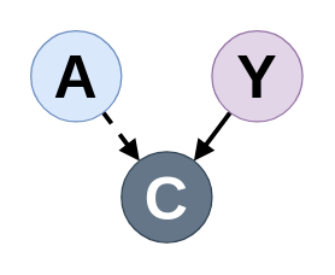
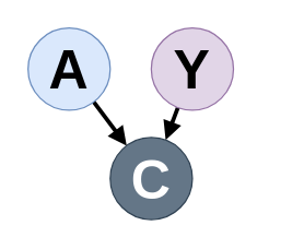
  <mxCell id="0" />
  <mxCell id="1" parent="0" />
- <mxCell id="2" value="" style="rounded=0;orthogonalLoop=1;jettySize=auto;html=1;endArrow=block;endFill=1;strokeWidth=3;dashed=1;" parent="1" source="3" target="5" edge="1"><mxGeometry relative="1" as="geometry" /></mxCell>
+ <mxCell id="2" value="" style="rounded=0;orthogonalLoop=1;jettySize=auto;html=1;endArrow=block;endFill=1;strokeWidth=3;" parent="1" source="3" target="5" edge="1"><mxGeometry relative="1" as="geometry" /></mxCell>
  <mxCell id="3" value="A" style="ellipse;whiteSpace=wrap;html=1;aspect=fixed;fillColor=#dae8fc;strokeColor=#6c8ebf;fontStyle=1;fontSize=40;" parent="1" vertex="1"><mxGeometry x="20" y="20" width="60" height="60" as="geometry" /></mxCell>
  <mxCell id="4" value="" style="rounded=0;orthogonalLoop=1;jettySize=auto;html=1;strokeWidth=3;endArrow=none;endFill=0;startArrow=block;startFill=1;" parent="1" source="5" target="6" edge="1"><mxGeometry relative="1" as="geometry" /></mxCell>
  <mxCell id="5" value="C" style="ellipse;whiteSpace=wrap;html=1;aspect=fixed;fillColor=#647687;strokeColor=#314354;fontStyle=1;fontSize=40;fontColor=#ffffff;" parent="1" vertex="1"><mxGeometry x="80" y="100" width="60" height="60" as="geometry" /></mxCell>
- <mxCell id="6" value="Y" style="ellipse;whiteSpace=wrap;html=1;aspect=fixed;fillColor=#e1d5e7;strokeColor=#9673a6;fontStyle=1;fontSize=40;" parent="1" vertex="1"><mxGeometry x="140" y="20" width="60" height="60" as="geometry" /></mxCell>
+ <mxCell id="6" value="Y" style="ellipse;whiteSpace=wrap;html=1;aspect=fixed;fillColor=#e1d5e7;strokeColor=#9673a6;fontStyle=1;fontSize=40;" parent="1" vertex="1"><mxGeometry x="110" y="20" width="60" height="60" as="geometry" /></mxCell>
